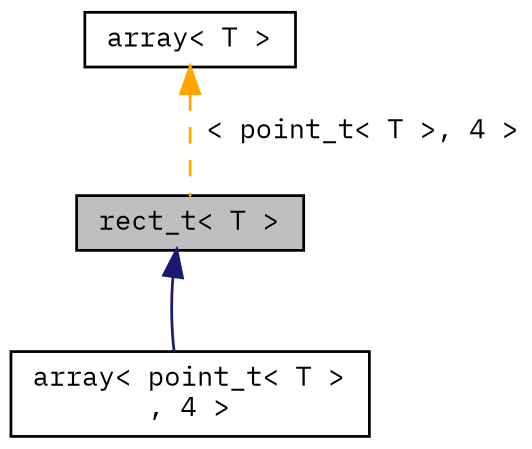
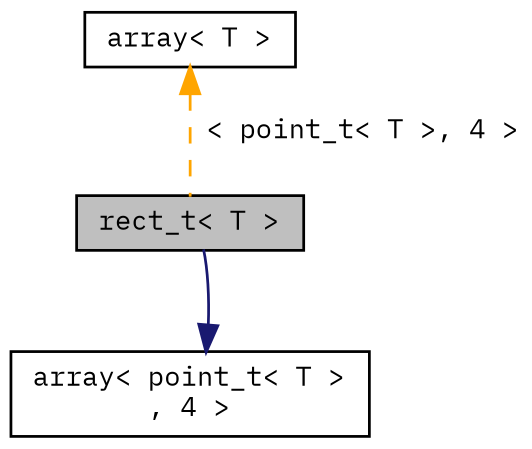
  digraph {
    fontname="IBM Plex Mono"
    node [color=black fillcolor=white fontname="IBM Plex Mono" fontsize=10 shape=record style=filled]
    edge [dir=back fontname="IBM Plex Mono" fontsize=10 labelfontname=Helvetica labelfontsize=10]
    n1 [fillcolor=grey75 fontcolor=black height=0.2 label="rect_t\< T \>" width=0.4]
    n2 [height=0.2 label="array\< point_t\< T \>\l, 4 \>" width=0.4]
    n3 [height=0.2 label="array\< T \>" width=0.4]
-   n1 -> n2 [color=midnightblue style=solid]
+   n2 -> n1 [color=midnightblue style=solid]
    n3 -> n1 [color=orange label=" \< point_t\< T \>, 4 \>" style=dashed]
  }
